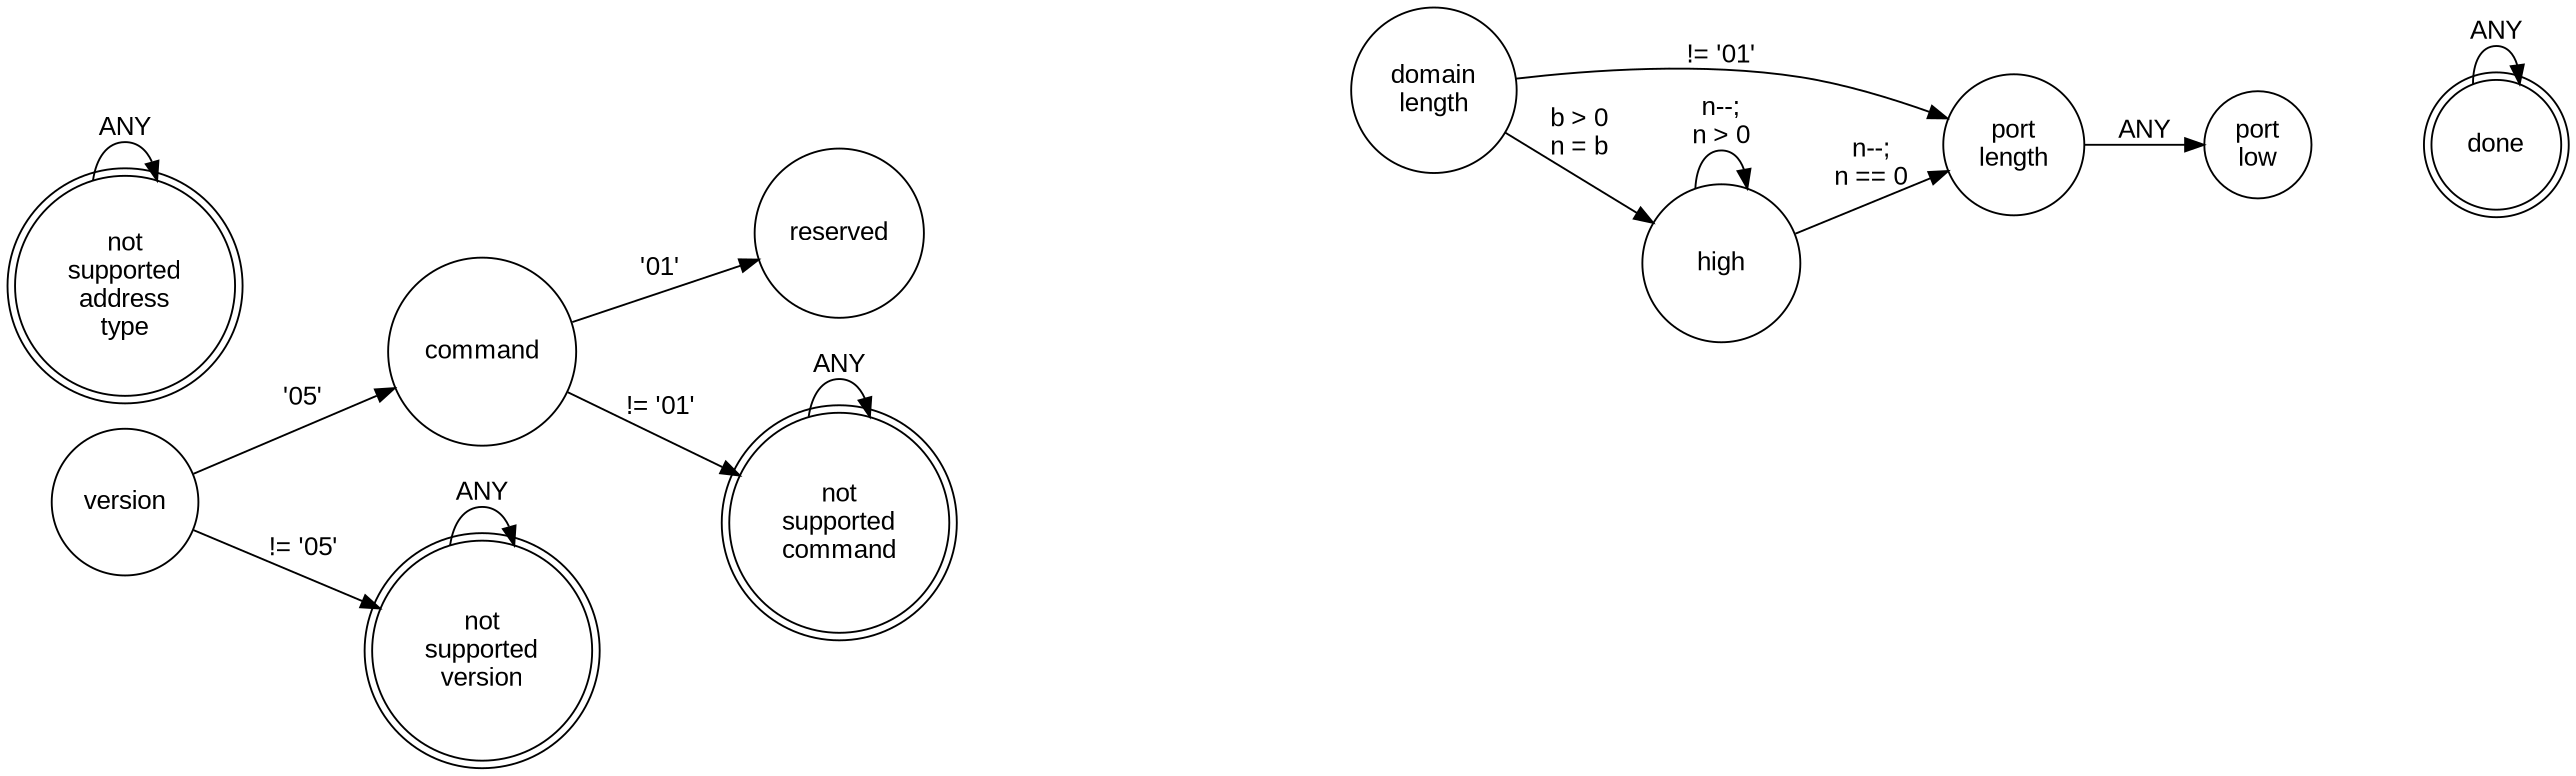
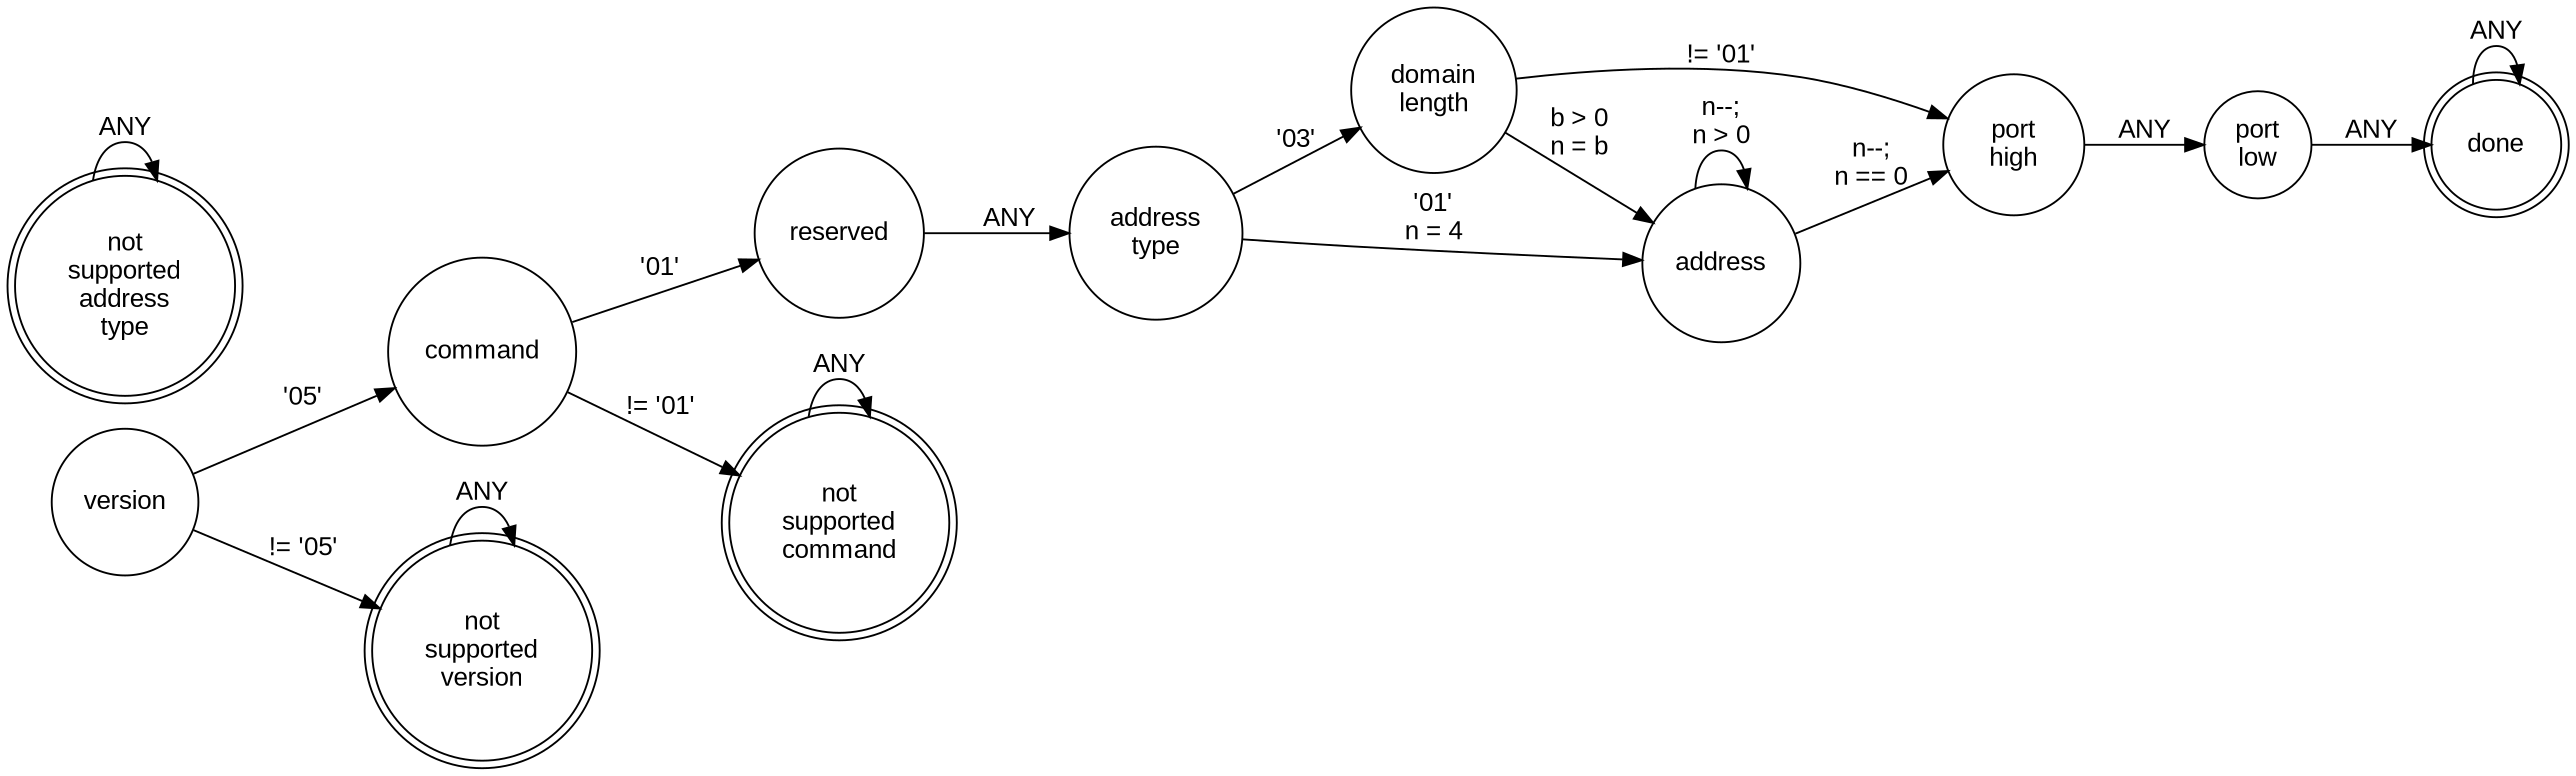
  digraph {
    fontname="Liberation Sans"
    rankdir=LR
    node [fontname="Liberation Sans" shape=circle]
    edge [fontname="Liberation Sans"]
    n1 [label=version]
    n2 [label=command]
    n3 [label="not\nsupported\nversion" shape=doublecircle]
    n4 [label=reserved]
    n5 [label="not\nsupported\ncommand" shape=doublecircle]
+   n6 [label="address\ntype"]
    n7 [label="domain\nlength"]
-   n8 [label=high]
-   n9 [label="port\nlength"]
+   n8 [label=address]
+   n9 [label="port\nhigh"]
    n10 [label="not\nsupported\naddress\ntype" shape=doublecircle]
    n11 [label="port\nlow"]
    n12 [label=done shape=doublecircle]
    n1 -> n2 [label="'05'"]
    n1 -> n3 [label="!= '05'"]
    n2 -> n4 [label="'01'"]
    n2 -> n5 [label="!= '01'"]
    n3 -> n3 [label=ANY]
+   n4 -> n6 [label=ANY]
    n5 -> n5 [label=ANY]
+   n6 -> n7 [label="'03'"]
+   n6 -> n8 [label="'01'\nn = 4"]
    n7 -> n8 [label="b > 0\nn = b"]
    n7 -> n9 [label="!= '01'"]
    n8 -> n8 [label="n--;\nn > 0"]
    n8 -> n9 [label="n--;\nn == 0"]
    n9 -> n11 [label=ANY]
    n10 -> n10 [label=ANY]
+   n11 -> n12 [label=ANY]
    n12 -> n12 [label=ANY]
  }
